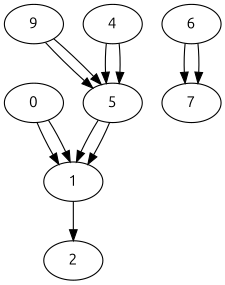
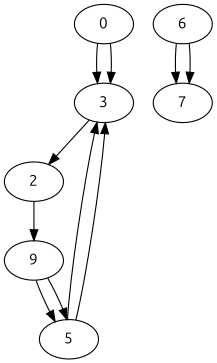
  digraph {
    fontname=Ubuntu
    node [fontname=Ubuntu]
    edge [fontname=Ubuntu]
    n1 [label=0]
-   n2 [label=1]
+   n2 [label=3]
    n3 [label=2]
    n4 [label=9]
    n5 [label=6]
    7
    n7 [label=5]
-   n8 [label=4]
    n1 -> n2
    n1 -> n2
    n2 -> n3
+   n3 -> n4
    n4 -> n7
    n4 -> n7
    n5 -> 7
    n5 -> 7
    n7 -> n2
    n7 -> n2
-   n8 -> n7
-   n8 -> n7
  }
